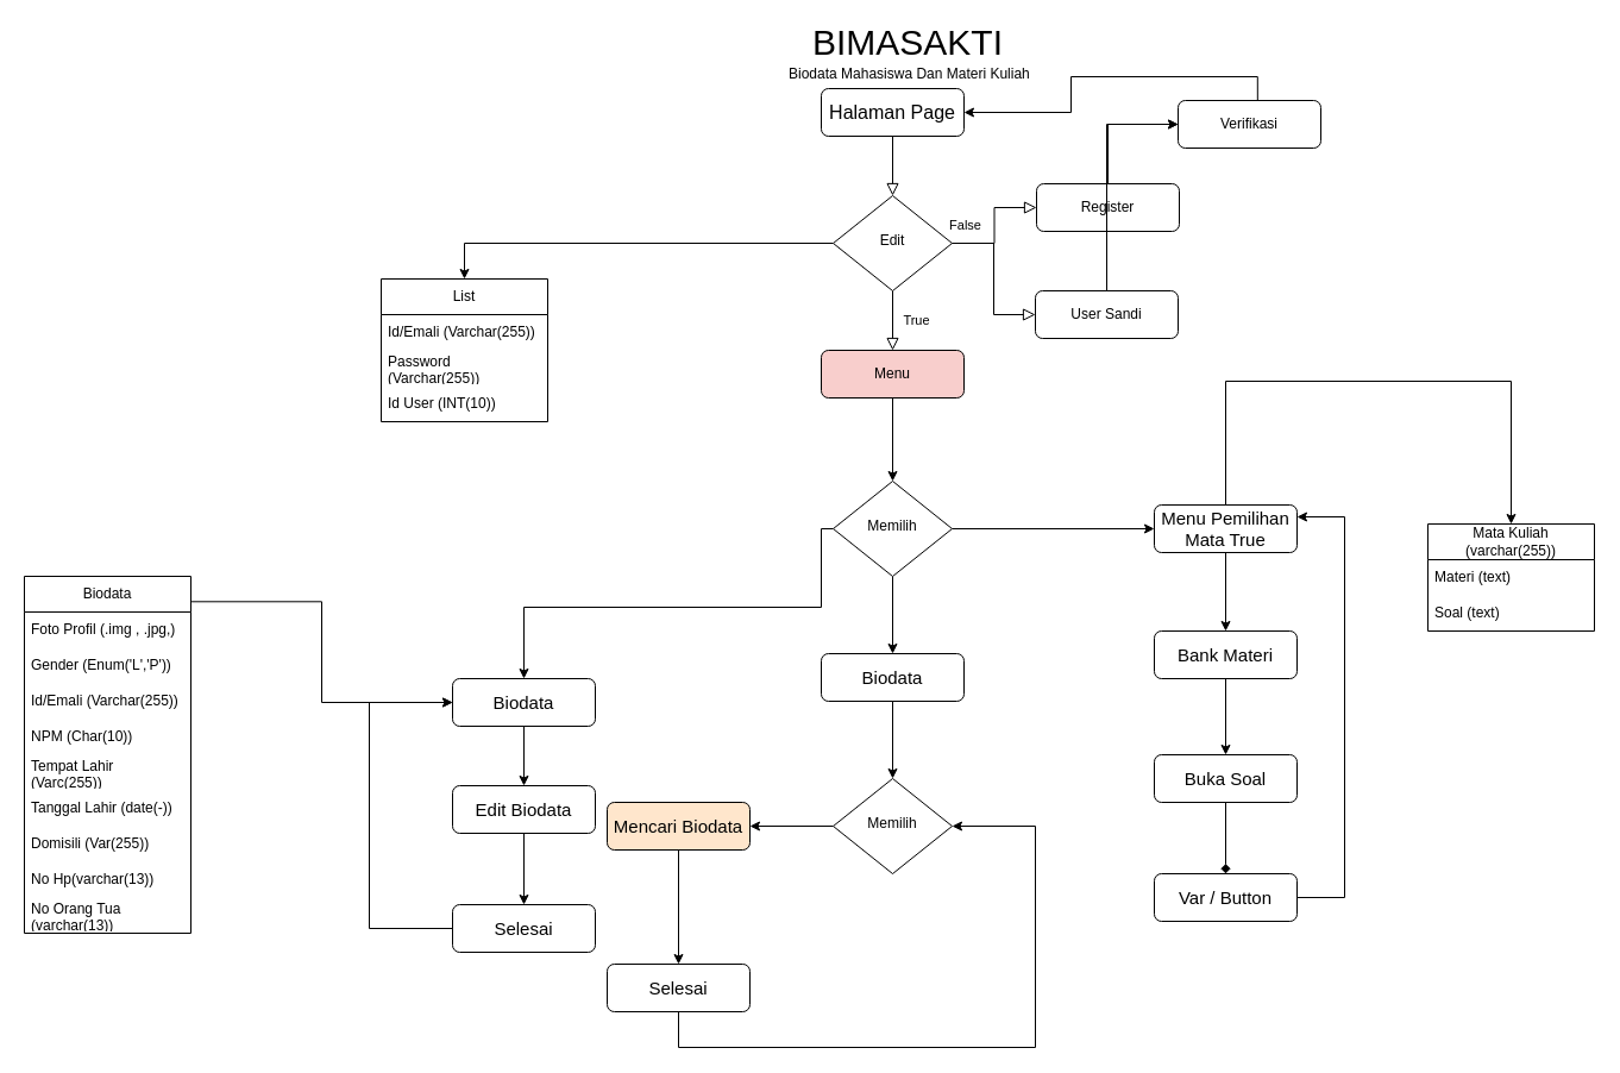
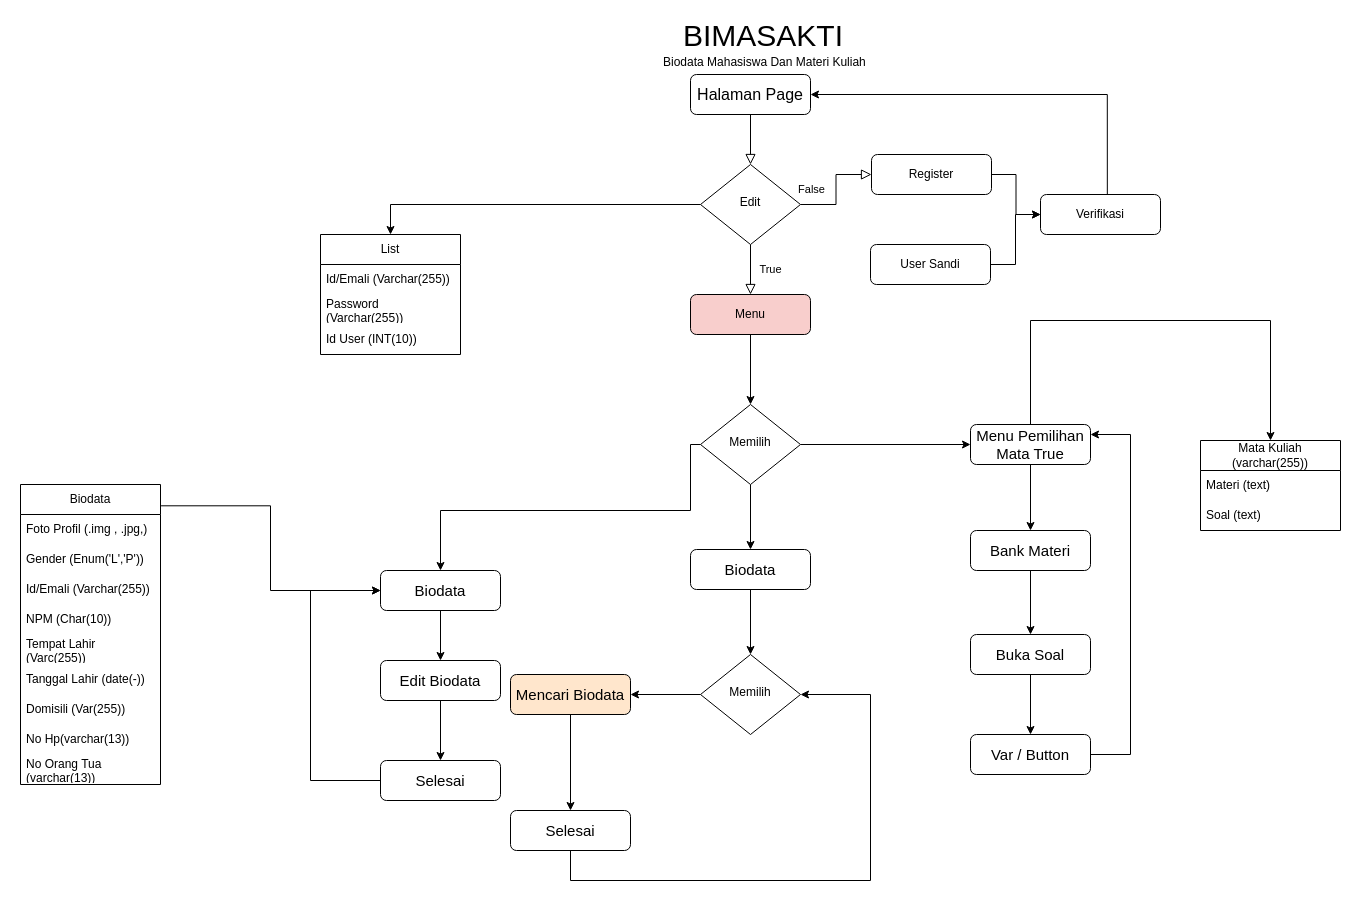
  <mxCell id="0" />
  <mxCell id="1" parent="0" />
  <mxCell id="2" value="" style="rounded=0;html=1;jettySize=auto;orthogonalLoop=1;fontSize=11;endArrow=block;endFill=0;endSize=8;strokeWidth=1;shadow=0;labelBackgroundColor=none;edgeStyle=orthogonalEdgeStyle;" parent="1" source="3" target="7" edge="1"><mxGeometry relative="1" as="geometry" /></mxCell>
  <mxCell id="3" value="&lt;font style=&quot;font-size: 16px;&quot;&gt;Halaman Page&lt;/font&gt;" style="rounded=1;whiteSpace=wrap;html=1;fontSize=12;glass=0;strokeWidth=1;shadow=0;" parent="1" vertex="1"><mxGeometry x="690" y="74" width="120" height="40" as="geometry" /></mxCell>
  <mxCell id="4" value="True" style="rounded=0;html=1;jettySize=auto;orthogonalLoop=1;fontSize=11;endArrow=block;endFill=0;endSize=8;strokeWidth=1;shadow=0;labelBackgroundColor=none;edgeStyle=orthogonalEdgeStyle;entryX=0.5;entryY=0;entryDx=0;entryDy=0;" parent="1" source="7" target="11" edge="1"><mxGeometry y="20" relative="1" as="geometry"><mxPoint as="offset" /><mxPoint x="750" y="284" as="targetPoint" /></mxGeometry></mxCell>
  <mxCell id="5" value="False" style="edgeStyle=orthogonalEdgeStyle;rounded=0;html=1;jettySize=auto;orthogonalLoop=1;fontSize=11;endArrow=block;endFill=0;endSize=8;strokeWidth=1;shadow=0;labelBackgroundColor=none;align=right;" parent="1" source="7" target="9" edge="1"><mxGeometry y="10" relative="1" as="geometry"><mxPoint as="offset" /></mxGeometry></mxCell>
  <mxCell id="6" style="edgeStyle=orthogonalEdgeStyle;rounded=0;orthogonalLoop=1;jettySize=auto;html=1;entryX=0.5;entryY=0;entryDx=0;entryDy=0;" edge="1" parent="1" source="7" target="43"><mxGeometry relative="1" as="geometry" /></mxCell>
  <mxCell id="7" value="Edit" style="rhombus;whiteSpace=wrap;html=1;shadow=0;fontFamily=Helvetica;fontSize=12;align=center;strokeWidth=1;spacing=6;spacingTop=-4;" parent="1" vertex="1"><mxGeometry x="700" y="164" width="100" height="80" as="geometry" /></mxCell>
  <mxCell id="8" style="edgeStyle=orthogonalEdgeStyle;rounded=0;orthogonalLoop=1;jettySize=auto;html=1;entryX=0;entryY=0.5;entryDx=0;entryDy=0;" edge="1" parent="1" source="9" target="22"><mxGeometry relative="1" as="geometry" /></mxCell>
  <mxCell id="9" value="Register" style="rounded=1;whiteSpace=wrap;html=1;fontSize=12;glass=0;strokeWidth=1;shadow=0;" parent="1" vertex="1"><mxGeometry x="871" y="154" width="120" height="40" as="geometry" /></mxCell>
  <mxCell id="10" style="edgeStyle=orthogonalEdgeStyle;rounded=0;orthogonalLoop=1;jettySize=auto;html=1;" edge="1" parent="1" source="11" target="17"><mxGeometry relative="1" as="geometry" /></mxCell>
  <mxCell id="11" value="Menu" style="rounded=1;whiteSpace=wrap;html=1;fontSize=12;glass=0;strokeWidth=1;shadow=0;fillColor=#f8cecc;" parent="1" vertex="1"><mxGeometry x="690" y="294" width="120" height="40" as="geometry" /></mxCell>
  <mxCell id="12" value="&lt;font style=&quot;font-size: 30px;&quot;&gt;BIMASAKTI&lt;/font&gt;" style="text;html=1;align=center;verticalAlign=middle;whiteSpace=wrap;rounded=0;" vertex="1" parent="1"><mxGeometry x="678" y="20" width="170" height="30" as="geometry" /></mxCell>
  <mxCell id="13" value="Biodata Mahasiswa Dan Materi Kuliah" style="text;align=left;verticalAlign=top;spacingLeft=4;spacingRight=4;overflow=hidden;rotatable=0;points=[[0,0.5],[1,0.5]];portConstraint=eastwest;" vertex="1" parent="1"><mxGeometry x="657" y="48" width="214" height="26" as="geometry" /></mxCell>
  <mxCell id="14" style="edgeStyle=orthogonalEdgeStyle;rounded=0;orthogonalLoop=1;jettySize=auto;html=1;entryX=0.5;entryY=0;entryDx=0;entryDy=0;" edge="1" parent="1" source="17" target="28"><mxGeometry relative="1" as="geometry"><mxPoint x="750" y="544" as="targetPoint" /></mxGeometry></mxCell>
  <mxCell id="15" style="edgeStyle=orthogonalEdgeStyle;rounded=0;orthogonalLoop=1;jettySize=auto;html=1;entryX=0;entryY=0.5;entryDx=0;entryDy=0;" edge="1" parent="1" source="17" target="26"><mxGeometry relative="1" as="geometry" /></mxCell>
  <mxCell id="16" style="edgeStyle=orthogonalEdgeStyle;rounded=0;orthogonalLoop=1;jettySize=auto;html=1;entryX=0.5;entryY=0;entryDx=0;entryDy=0;" edge="1" parent="1" source="17" target="59"><mxGeometry relative="1" as="geometry"><Array as="points"><mxPoint x="690" y="444" /><mxPoint x="690" y="510" /><mxPoint x="440" y="510" /></Array></mxGeometry></mxCell>
  <mxCell id="17" value="Memilih" style="rhombus;whiteSpace=wrap;html=1;shadow=0;fontFamily=Helvetica;fontSize=12;align=center;strokeWidth=1;spacing=6;spacingTop=-4;" vertex="1" parent="1"><mxGeometry x="700" y="404" width="100" height="80" as="geometry" /></mxCell>
- <mxCell id="18" value="" style="edgeStyle=orthogonalEdgeStyle;rounded=0;html=1;jettySize=auto;orthogonalLoop=1;fontSize=11;endArrow=block;endFill=0;endSize=8;strokeWidth=1;shadow=0;labelBackgroundColor=none;" edge="1" parent="1" target="20" source="7"><mxGeometry x="-0.003" y="10" relative="1" as="geometry"><mxPoint as="offset" /><mxPoint x="810" y="264" as="sourcePoint" /></mxGeometry></mxCell>
  <mxCell id="19" style="edgeStyle=orthogonalEdgeStyle;rounded=0;orthogonalLoop=1;jettySize=auto;html=1;entryX=0;entryY=0.5;entryDx=0;entryDy=0;" edge="1" parent="1" source="20" target="22"><mxGeometry relative="1" as="geometry" /></mxCell>
  <mxCell id="20" value="User Sandi" style="rounded=1;whiteSpace=wrap;html=1;fontSize=12;glass=0;strokeWidth=1;shadow=0;" vertex="1" parent="1"><mxGeometry x="870" y="244" width="120" height="40" as="geometry" /></mxCell>
  <mxCell id="21" style="edgeStyle=orthogonalEdgeStyle;rounded=0;orthogonalLoop=1;jettySize=auto;html=1;entryX=1;entryY=0.5;entryDx=0;entryDy=0;exitX=0.557;exitY=0.003;exitDx=0;exitDy=0;exitPerimeter=0;" edge="1" parent="1" source="22" target="3"><mxGeometry relative="1" as="geometry"><mxPoint x="1100" y="84" as="targetPoint" /></mxGeometry></mxCell>
- <mxCell id="22" value="Verifikasi" style="rounded=1;whiteSpace=wrap;html=1;fontSize=12;glass=0;strokeWidth=1;shadow=0;" vertex="1" parent="1"><mxGeometry x="990" y="84" width="120" height="40" as="geometry" /></mxCell>
+ <mxCell id="22" value="Verifikasi" style="rounded=1;whiteSpace=wrap;html=1;fontSize=12;glass=0;strokeWidth=1;shadow=0;" vertex="1" parent="1"><mxGeometry x="1040" y="194" width="120" height="40" as="geometry" /></mxCell>
  <mxCell id="23" style="edgeStyle=orthogonalEdgeStyle;rounded=0;orthogonalLoop=1;jettySize=auto;html=1;exitX=0.5;exitY=1;exitDx=0;exitDy=0;" edge="1" parent="1"><mxGeometry relative="1" as="geometry"><mxPoint x="750" y="584" as="sourcePoint" /><mxPoint x="750" y="584" as="targetPoint" /></mxGeometry></mxCell>
  <mxCell id="24" style="edgeStyle=orthogonalEdgeStyle;rounded=0;orthogonalLoop=1;jettySize=auto;html=1;entryX=0.5;entryY=0;entryDx=0;entryDy=0;" edge="1" parent="1" source="26" target="32"><mxGeometry relative="1" as="geometry"><mxPoint x="1030" y="509" as="targetPoint" /></mxGeometry></mxCell>
  <mxCell id="25" style="edgeStyle=orthogonalEdgeStyle;rounded=0;orthogonalLoop=1;jettySize=auto;html=1;entryX=0.5;entryY=0;entryDx=0;entryDy=0;" edge="1" parent="1" source="26" target="62"><mxGeometry relative="1" as="geometry"><Array as="points"><mxPoint x="1030" y="320" /><mxPoint x="1270" y="320" /></Array></mxGeometry></mxCell>
  <mxCell id="26" value="&lt;font style=&quot;font-size: 15px;&quot;&gt;Menu Pemilihan Mata True&lt;/font&gt;" style="rounded=1;whiteSpace=wrap;html=1;fontSize=12;glass=0;strokeWidth=1;shadow=0;" vertex="1" parent="1"><mxGeometry x="970" y="424" width="120" height="40" as="geometry" /></mxCell>
  <mxCell id="27" style="edgeStyle=orthogonalEdgeStyle;rounded=0;orthogonalLoop=1;jettySize=auto;html=1;entryX=0.5;entryY=0;entryDx=0;entryDy=0;" edge="1" parent="1" source="28" target="34"><mxGeometry relative="1" as="geometry" /></mxCell>
  <mxCell id="28" value="&lt;span style=&quot;font-size: 15px;&quot;&gt;Biodata&lt;/span&gt;" style="rounded=1;whiteSpace=wrap;html=1;fontSize=12;glass=0;strokeWidth=1;shadow=0;" vertex="1" parent="1"><mxGeometry x="690" y="549" width="120" height="40" as="geometry" /></mxCell>
- <mxCell id="29" style="edgeStyle=orthogonalEdgeStyle;rounded=0;orthogonalLoop=1;jettySize=auto;html=1;entryX=0.5;entryY=0;entryDx=0;entryDy=0;endArrow=diamond;" edge="1" parent="1" source="30" target="40"><mxGeometry relative="1" as="geometry" /></mxCell>
+ <mxCell id="29" style="edgeStyle=orthogonalEdgeStyle;rounded=0;orthogonalLoop=1;jettySize=auto;html=1;entryX=0.5;entryY=0;entryDx=0;entryDy=0;" edge="1" parent="1" source="30" target="40"><mxGeometry relative="1" as="geometry" /></mxCell>
  <mxCell id="30" value="&lt;font style=&quot;font-size: 15px;&quot;&gt;Buka Soal&lt;/font&gt;" style="rounded=1;whiteSpace=wrap;html=1;fontSize=12;glass=0;strokeWidth=1;shadow=0;" vertex="1" parent="1"><mxGeometry x="970" y="634" width="120" height="40" as="geometry" /></mxCell>
  <mxCell id="31" style="edgeStyle=orthogonalEdgeStyle;rounded=0;orthogonalLoop=1;jettySize=auto;html=1;" edge="1" parent="1" source="32" target="30"><mxGeometry relative="1" as="geometry" /></mxCell>
  <mxCell id="32" value="&lt;font style=&quot;font-size: 15px;&quot;&gt;Bank Materi&lt;/font&gt;" style="rounded=1;whiteSpace=wrap;html=1;fontSize=12;glass=0;strokeWidth=1;shadow=0;" vertex="1" parent="1"><mxGeometry x="970" y="530" width="120" height="40" as="geometry" /></mxCell>
  <mxCell id="33" style="edgeStyle=orthogonalEdgeStyle;rounded=0;orthogonalLoop=1;jettySize=auto;html=1;entryX=1;entryY=0.5;entryDx=0;entryDy=0;" edge="1" parent="1" source="34" target="38"><mxGeometry relative="1" as="geometry" /></mxCell>
  <mxCell id="34" value="Memilih" style="rhombus;whiteSpace=wrap;html=1;shadow=0;fontFamily=Helvetica;fontSize=12;align=center;strokeWidth=1;spacing=6;spacingTop=-4;" vertex="1" parent="1"><mxGeometry x="700" y="654" width="100" height="80" as="geometry" /></mxCell>
  <mxCell id="35" style="edgeStyle=orthogonalEdgeStyle;rounded=0;orthogonalLoop=1;jettySize=auto;html=1;" edge="1" parent="1" source="36" target="61"><mxGeometry relative="1" as="geometry" /></mxCell>
  <mxCell id="36" value="&lt;font style=&quot;font-size: 15px;&quot;&gt;Edit Biodata&lt;/font&gt;" style="rounded=1;whiteSpace=wrap;html=1;fontSize=12;glass=0;strokeWidth=1;shadow=0;" vertex="1" parent="1"><mxGeometry x="380" y="660" width="120" height="40" as="geometry" /></mxCell>
  <mxCell id="37" style="edgeStyle=orthogonalEdgeStyle;rounded=0;orthogonalLoop=1;jettySize=auto;html=1;" edge="1" parent="1" source="38" target="42"><mxGeometry relative="1" as="geometry" /></mxCell>
  <mxCell id="38" value="&lt;font style=&quot;font-size: 15px;&quot;&gt;Mencari Biodata&lt;/font&gt;" style="rounded=1;whiteSpace=wrap;html=1;fontSize=12;glass=0;strokeWidth=1;shadow=0;fillColor=#ffe6cc;" vertex="1" parent="1"><mxGeometry x="510" y="674" width="120" height="40" as="geometry" /></mxCell>
  <mxCell id="39" style="edgeStyle=orthogonalEdgeStyle;rounded=0;orthogonalLoop=1;jettySize=auto;html=1;entryX=1;entryY=0.25;entryDx=0;entryDy=0;" edge="1" parent="1" source="40" target="26"><mxGeometry relative="1" as="geometry"><Array as="points"><mxPoint x="1130" y="754" /><mxPoint x="1130" y="434" /></Array></mxGeometry></mxCell>
  <mxCell id="40" value="&lt;font style=&quot;font-size: 15px;&quot;&gt;Var / Button&lt;/font&gt;" style="rounded=1;whiteSpace=wrap;html=1;fontSize=12;glass=0;strokeWidth=1;shadow=0;" vertex="1" parent="1"><mxGeometry x="970" y="734" width="120" height="40" as="geometry" /></mxCell>
  <mxCell id="41" style="edgeStyle=orthogonalEdgeStyle;rounded=0;orthogonalLoop=1;jettySize=auto;html=1;entryX=1;entryY=0.5;entryDx=0;entryDy=0;" edge="1" parent="1" source="42" target="34"><mxGeometry relative="1" as="geometry"><Array as="points"><mxPoint x="570" y="880" /><mxPoint x="870" y="880" /><mxPoint x="870" y="694" /></Array></mxGeometry></mxCell>
  <mxCell id="42" value="&lt;font style=&quot;font-size: 15px;&quot;&gt;Selesai&lt;/font&gt;" style="rounded=1;whiteSpace=wrap;html=1;fontSize=12;glass=0;strokeWidth=1;shadow=0;" vertex="1" parent="1"><mxGeometry x="510" y="810" width="120" height="40" as="geometry" /></mxCell>
  <mxCell id="43" value="List" style="swimlane;fontStyle=0;childLayout=stackLayout;horizontal=1;startSize=30;horizontalStack=0;resizeParent=1;resizeParentMax=0;resizeLast=0;collapsible=1;marginBottom=0;whiteSpace=wrap;html=1;" vertex="1" parent="1"><mxGeometry x="320" y="234" width="140" height="120" as="geometry" /></mxCell>
  <mxCell id="44" value="Id/Emali (Varchar(255))" style="text;strokeColor=none;fillColor=none;align=left;verticalAlign=middle;spacingLeft=4;spacingRight=4;overflow=hidden;points=[[0,0.5],[1,0.5]];portConstraint=eastwest;rotatable=0;whiteSpace=wrap;html=1;" vertex="1" parent="43"><mxGeometry y="30" width="140" height="30" as="geometry" /></mxCell>
  <mxCell id="45" value="Password (Varchar(255))" style="text;strokeColor=none;fillColor=none;align=left;verticalAlign=middle;spacingLeft=4;spacingRight=4;overflow=hidden;points=[[0,0.5],[1,0.5]];portConstraint=eastwest;rotatable=0;whiteSpace=wrap;html=1;" vertex="1" parent="43"><mxGeometry y="60" width="140" height="30" as="geometry" /></mxCell>
  <mxCell id="46" value="Id User (INT(10))" style="text;strokeColor=none;fillColor=none;align=left;verticalAlign=middle;spacingLeft=4;spacingRight=4;overflow=hidden;points=[[0,0.5],[1,0.5]];portConstraint=eastwest;rotatable=0;whiteSpace=wrap;html=1;" vertex="1" parent="43"><mxGeometry y="90" width="140" height="30" as="geometry" /></mxCell>
  <mxCell id="47" style="edgeStyle=orthogonalEdgeStyle;rounded=0;orthogonalLoop=1;jettySize=auto;html=1;entryX=0;entryY=0.5;entryDx=0;entryDy=0;exitX=1.004;exitY=0.071;exitDx=0;exitDy=0;exitPerimeter=0;" edge="1" parent="1" source="48" target="59"><mxGeometry relative="1" as="geometry" /></mxCell>
  <mxCell id="48" value="Biodata" style="swimlane;fontStyle=0;childLayout=stackLayout;horizontal=1;startSize=30;horizontalStack=0;resizeParent=1;resizeParentMax=0;resizeLast=0;collapsible=1;marginBottom=0;whiteSpace=wrap;html=1;" vertex="1" parent="1"><mxGeometry x="20" y="484" width="140" height="300" as="geometry" /></mxCell>
  <mxCell id="49" value="Foto Profil (.img , .jpg,)" style="text;strokeColor=none;fillColor=none;align=left;verticalAlign=middle;spacingLeft=4;spacingRight=4;overflow=hidden;points=[[0,0.5],[1,0.5]];portConstraint=eastwest;rotatable=0;whiteSpace=wrap;html=1;" vertex="1" parent="48"><mxGeometry y="30" width="140" height="30" as="geometry" /></mxCell>
  <mxCell id="50" value="Gender (Enum('L','P'))" style="text;strokeColor=none;fillColor=none;align=left;verticalAlign=middle;spacingLeft=4;spacingRight=4;overflow=hidden;points=[[0,0.5],[1,0.5]];portConstraint=eastwest;rotatable=0;whiteSpace=wrap;html=1;" vertex="1" parent="48"><mxGeometry y="60" width="140" height="30" as="geometry" /></mxCell>
  <mxCell id="51" value="Id/Emali (Varchar(255))" style="text;strokeColor=none;fillColor=none;align=left;verticalAlign=middle;spacingLeft=4;spacingRight=4;overflow=hidden;points=[[0,0.5],[1,0.5]];portConstraint=eastwest;rotatable=0;whiteSpace=wrap;html=1;" vertex="1" parent="48"><mxGeometry y="90" width="140" height="30" as="geometry" /></mxCell>
  <mxCell id="52" value="NPM (Char(10))" style="text;strokeColor=none;fillColor=none;align=left;verticalAlign=middle;spacingLeft=4;spacingRight=4;overflow=hidden;points=[[0,0.5],[1,0.5]];portConstraint=eastwest;rotatable=0;whiteSpace=wrap;html=1;" vertex="1" parent="48"><mxGeometry y="120" width="140" height="30" as="geometry" /></mxCell>
  <mxCell id="53" value="Tempat Lahir (Varc(255))" style="text;strokeColor=none;fillColor=none;align=left;verticalAlign=middle;spacingLeft=4;spacingRight=4;overflow=hidden;points=[[0,0.5],[1,0.5]];portConstraint=eastwest;rotatable=0;whiteSpace=wrap;html=1;" vertex="1" parent="48"><mxGeometry y="150" width="140" height="30" as="geometry" /></mxCell>
  <mxCell id="54" value="Tanggal Lahir (date(-))" style="text;strokeColor=none;fillColor=none;align=left;verticalAlign=middle;spacingLeft=4;spacingRight=4;overflow=hidden;points=[[0,0.5],[1,0.5]];portConstraint=eastwest;rotatable=0;whiteSpace=wrap;html=1;" vertex="1" parent="48"><mxGeometry y="180" width="140" height="30" as="geometry" /></mxCell>
  <mxCell id="55" value="Domisili (Var(255))" style="text;strokeColor=none;fillColor=none;align=left;verticalAlign=middle;spacingLeft=4;spacingRight=4;overflow=hidden;points=[[0,0.5],[1,0.5]];portConstraint=eastwest;rotatable=0;whiteSpace=wrap;html=1;" vertex="1" parent="48"><mxGeometry y="210" width="140" height="30" as="geometry" /></mxCell>
  <mxCell id="56" value="No Hp(varchar(13))" style="text;strokeColor=none;fillColor=none;align=left;verticalAlign=middle;spacingLeft=4;spacingRight=4;overflow=hidden;points=[[0,0.5],[1,0.5]];portConstraint=eastwest;rotatable=0;whiteSpace=wrap;html=1;" vertex="1" parent="48"><mxGeometry y="240" width="140" height="30" as="geometry" /></mxCell>
  <mxCell id="57" value="No Orang Tua (varchar(13))" style="text;strokeColor=none;fillColor=none;align=left;verticalAlign=middle;spacingLeft=4;spacingRight=4;overflow=hidden;points=[[0,0.5],[1,0.5]];portConstraint=eastwest;rotatable=0;whiteSpace=wrap;html=1;" vertex="1" parent="48"><mxGeometry y="270" width="140" height="30" as="geometry" /></mxCell>
  <mxCell id="58" style="edgeStyle=orthogonalEdgeStyle;rounded=0;orthogonalLoop=1;jettySize=auto;html=1;" edge="1" parent="1" source="59" target="36"><mxGeometry relative="1" as="geometry" /></mxCell>
  <mxCell id="59" value="&lt;span style=&quot;font-size: 15px;&quot;&gt;Biodata&lt;/span&gt;" style="rounded=1;whiteSpace=wrap;html=1;fontSize=12;glass=0;strokeWidth=1;shadow=0;" vertex="1" parent="1"><mxGeometry x="380" y="570" width="120" height="40" as="geometry" /></mxCell>
  <mxCell id="60" style="edgeStyle=orthogonalEdgeStyle;rounded=0;orthogonalLoop=1;jettySize=auto;html=1;entryX=0;entryY=0.5;entryDx=0;entryDy=0;" edge="1" parent="1" source="61" target="59"><mxGeometry relative="1" as="geometry"><Array as="points"><mxPoint x="310" y="780" /><mxPoint x="310" y="590" /></Array></mxGeometry></mxCell>
  <mxCell id="61" value="&lt;font style=&quot;font-size: 15px;&quot;&gt;Selesai&lt;/font&gt;" style="rounded=1;whiteSpace=wrap;html=1;fontSize=12;glass=0;strokeWidth=1;shadow=0;" vertex="1" parent="1"><mxGeometry x="380" y="760" width="120" height="40" as="geometry" /></mxCell>
  <mxCell id="62" value="Mata Kuliah (varchar(255))" style="swimlane;fontStyle=0;childLayout=stackLayout;horizontal=1;startSize=30;horizontalStack=0;resizeParent=1;resizeParentMax=0;resizeLast=0;collapsible=1;marginBottom=0;whiteSpace=wrap;html=1;" vertex="1" parent="1"><mxGeometry x="1200" y="440" width="140" height="90" as="geometry" /></mxCell>
  <mxCell id="63" value="Materi (text)" style="text;strokeColor=none;fillColor=none;align=left;verticalAlign=middle;spacingLeft=4;spacingRight=4;overflow=hidden;points=[[0,0.5],[1,0.5]];portConstraint=eastwest;rotatable=0;whiteSpace=wrap;html=1;" vertex="1" parent="62"><mxGeometry y="30" width="140" height="30" as="geometry" /></mxCell>
  <mxCell id="64" value="Soal (text)" style="text;strokeColor=none;fillColor=none;align=left;verticalAlign=middle;spacingLeft=4;spacingRight=4;overflow=hidden;points=[[0,0.5],[1,0.5]];portConstraint=eastwest;rotatable=0;whiteSpace=wrap;html=1;" vertex="1" parent="62"><mxGeometry y="60" width="140" height="30" as="geometry" /></mxCell>
